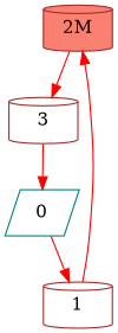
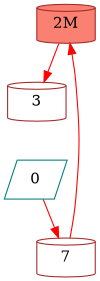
  digraph {
    node [color=brown fillcolor=white shape=cylinder style=filled]
    edge [color=red]
    "2M" [fillcolor=salmon]
-   1
+   1 [label=7]
    3
    n4 [color=teal label=0 shape=parallelogram]
    "2M" -> 3
    1 -> "2M"
-   3 -> n4
    n4 -> 1
  }
